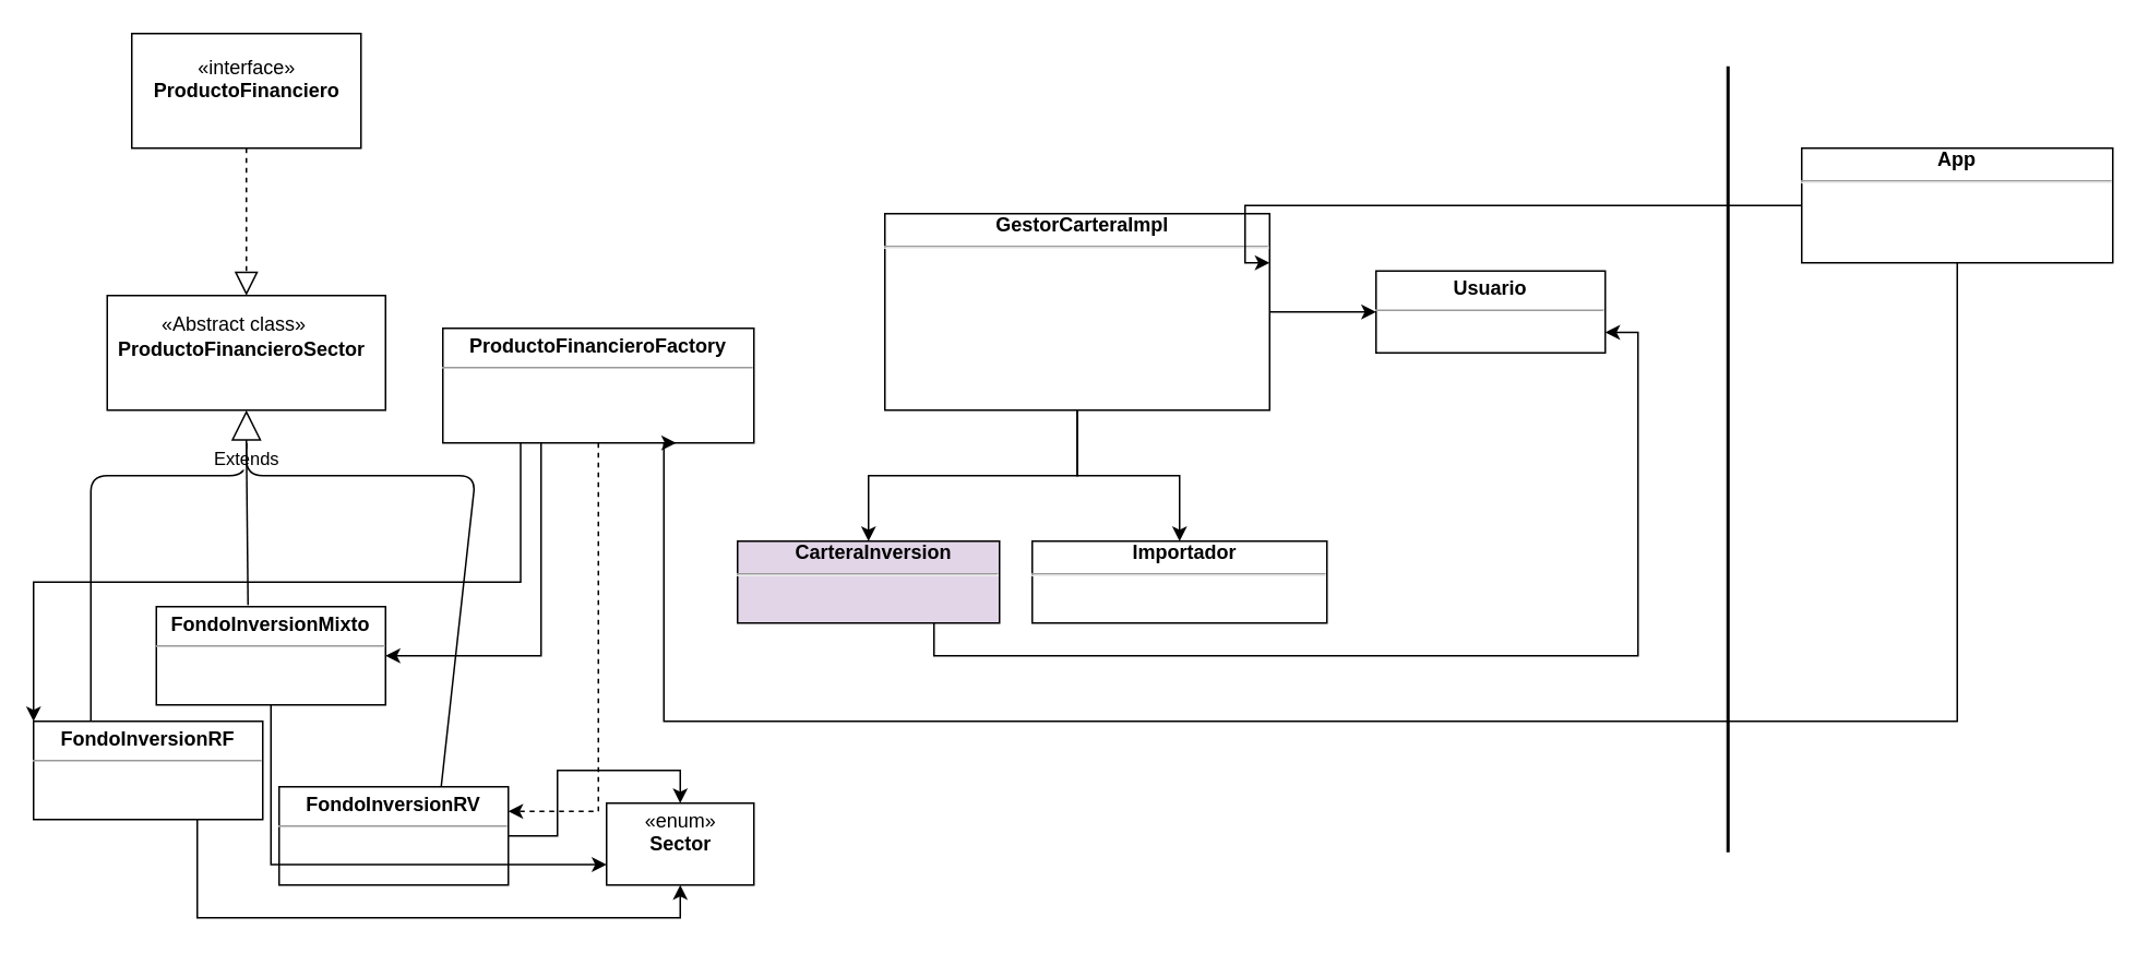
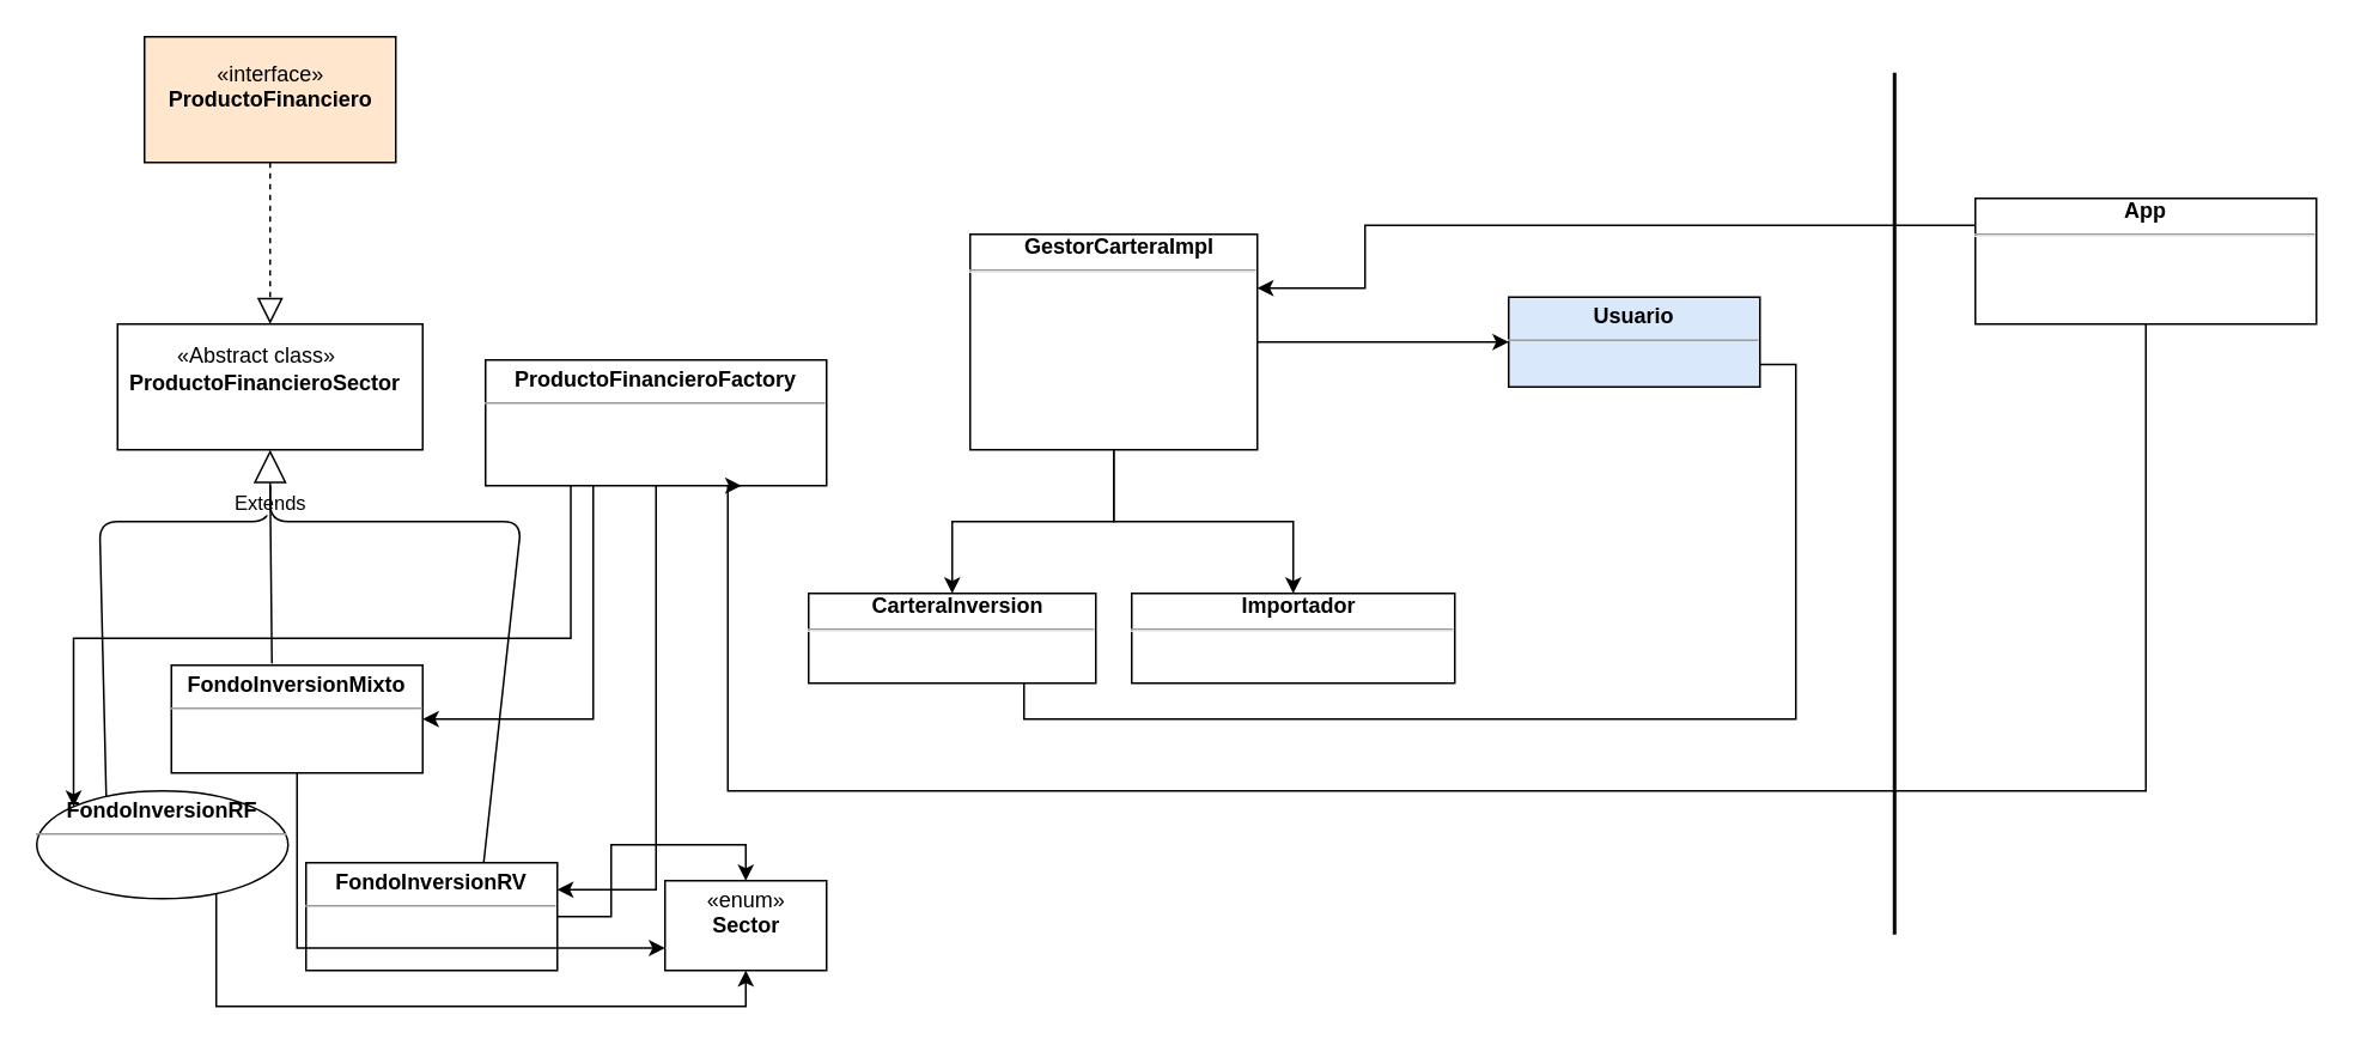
  <mxCell id="0" />
  <mxCell id="1" parent="0" />
- <mxCell id="2" value="«interface»&lt;br&gt;&lt;div&gt;&lt;b&gt;ProductoFinanciero&lt;/b&gt;&lt;/div&gt;&lt;div&gt;&lt;b&gt;&lt;br&gt;&lt;/b&gt;&lt;/div&gt;" style="html=1;" vertex="1" parent="1"><mxGeometry x="80" y="20" width="140" height="70" as="geometry" /></mxCell>
+ <mxCell id="2" value="«interface»&lt;br&gt;&lt;div&gt;&lt;b&gt;ProductoFinanciero&lt;/b&gt;&lt;/div&gt;&lt;div&gt;&lt;b&gt;&lt;br&gt;&lt;/b&gt;&lt;/div&gt;" style="html=1;fillColor=#ffe6cc;" vertex="1" parent="1"><mxGeometry x="80" y="20" width="140" height="70" as="geometry" /></mxCell>
  <mxCell id="3" value="" style="verticalAlign=top;align=left;overflow=fill;fontSize=12;fontFamily=Helvetica;html=1;" vertex="1" parent="1"><mxGeometry x="65" y="180" width="170" height="70" as="geometry" /></mxCell>
  <mxCell id="4" value="&amp;nbsp; &lt;br&gt;&lt;div&gt;&amp;nbsp;&amp;nbsp;&amp;nbsp;&amp;nbsp;&amp;nbsp;&amp;nbsp;&amp;nbsp; «Abstract class»&lt;/div&gt;&lt;div&gt;&lt;b&gt;ProductoFinanciero&lt;/b&gt;&lt;b&gt;Sector&lt;/b&gt;&lt;/div&gt;" style="text;html=1;" vertex="1" parent="1"><mxGeometry x="70" y="170" width="250" height="50" as="geometry" /></mxCell>
  <mxCell id="5" style="edgeStyle=orthogonalEdgeStyle;rounded=0;orthogonalLoop=1;jettySize=auto;html=1;entryX=0.5;entryY=1;entryDx=0;entryDy=0;" edge="1" parent="1" source="6" target="19"><mxGeometry relative="1" as="geometry"><Array as="points"><mxPoint x="120" y="560" /><mxPoint x="415" y="560" /></Array></mxGeometry></mxCell>
- <mxCell id="6" value="&lt;p style=&quot;margin: 0px ; margin-top: 4px ; text-align: center&quot;&gt;&lt;b&gt;FondoInversionRF&lt;/b&gt;&lt;/p&gt;&lt;hr size=&quot;1&quot;&gt;&lt;div style=&quot;height: 2px&quot;&gt;&lt;/div&gt;" style="verticalAlign=top;align=left;overflow=fill;fontSize=12;fontFamily=Helvetica;html=1;" vertex="1" parent="1"><mxGeometry x="20" y="440" width="140" height="60" as="geometry" /></mxCell>
+ <mxCell id="6" value="&lt;p style=&quot;margin: 0px ; margin-top: 4px ; text-align: center&quot;&gt;&lt;b&gt;FondoInversionRF&lt;/b&gt;&lt;/p&gt;&lt;hr size=&quot;1&quot;&gt;&lt;div style=&quot;height: 2px&quot;&gt;&lt;/div&gt;" style="ellipse;verticalAlign=top;align=left;overflow=fill;fontSize=12;fontFamily=Helvetica;html=1;" vertex="1" parent="1"><mxGeometry x="20" y="440" width="140" height="60" as="geometry" /></mxCell>
  <mxCell id="7" style="edgeStyle=orthogonalEdgeStyle;rounded=0;orthogonalLoop=1;jettySize=auto;html=1;exitX=1;exitY=0.5;exitDx=0;exitDy=0;entryX=0.5;entryY=0;entryDx=0;entryDy=0;" edge="1" parent="1" source="8" target="19"><mxGeometry relative="1" as="geometry" /></mxCell>
  <mxCell id="8" value="&lt;p style=&quot;margin: 0px ; margin-top: 4px ; text-align: center&quot;&gt;&lt;b&gt;FondoInversionRV&lt;/b&gt;&lt;/p&gt;&lt;hr size=&quot;1&quot;&gt;&lt;div style=&quot;height: 2px&quot;&gt;&lt;/div&gt;" style="verticalAlign=top;align=left;overflow=fill;fontSize=12;fontFamily=Helvetica;html=1;" vertex="1" parent="1"><mxGeometry x="170" y="480" width="140" height="60" as="geometry" /></mxCell>
  <mxCell id="9" style="edgeStyle=orthogonalEdgeStyle;rounded=0;orthogonalLoop=1;jettySize=auto;html=1;exitX=0.5;exitY=1;exitDx=0;exitDy=0;entryX=0;entryY=0.75;entryDx=0;entryDy=0;" edge="1" parent="1" source="10" target="19"><mxGeometry relative="1" as="geometry" /></mxCell>
  <mxCell id="10" value="&lt;p style=&quot;margin: 0px ; margin-top: 4px ; text-align: center&quot;&gt;&lt;b&gt;FondoInversionMixto&lt;/b&gt;&lt;/p&gt;&lt;hr size=&quot;1&quot;&gt;&lt;div style=&quot;height: 2px&quot;&gt;&lt;/div&gt;" style="verticalAlign=top;align=left;overflow=fill;fontSize=12;fontFamily=Helvetica;html=1;" vertex="1" parent="1"><mxGeometry x="95" y="370" width="140" height="60" as="geometry" /></mxCell>
  <mxCell id="11" value="" style="endArrow=block;dashed=1;endFill=0;endSize=12;html=1;exitX=0.5;exitY=1;exitDx=0;exitDy=0;entryX=0.5;entryY=0;entryDx=0;entryDy=0;" edge="1" parent="1" source="2" target="3"><mxGeometry width="160" relative="1" as="geometry"><mxPoint x="340" y="190" as="sourcePoint" /><mxPoint x="153" y="180" as="targetPoint" /></mxGeometry></mxCell>
  <mxCell id="12" value="Extends" style="endArrow=block;endSize=16;endFill=0;html=1;exitX=0.25;exitY=0;exitDx=0;exitDy=0;entryX=0.5;entryY=1;entryDx=0;entryDy=0;" edge="1" parent="1" source="6" target="3"><mxGeometry x="0.789" width="160" relative="1" as="geometry"><mxPoint x="70" y="310" as="sourcePoint" /><mxPoint x="130" y="270" as="targetPoint" /><Array as="points"><mxPoint x="55" y="290" /><mxPoint x="150" y="290" /></Array><mxPoint as="offset" /></mxGeometry></mxCell>
  <mxCell id="13" value="" style="endArrow=none;html=1;exitX=0.4;exitY=-0.017;exitDx=0;exitDy=0;exitPerimeter=0;" edge="1" parent="1" source="10"><mxGeometry width="50" height="50" relative="1" as="geometry"><mxPoint x="400" y="290" as="sourcePoint" /><mxPoint x="150" y="270" as="targetPoint" /></mxGeometry></mxCell>
  <mxCell id="14" value="" style="endArrow=none;html=1;exitX=0.707;exitY=0;exitDx=0;exitDy=0;exitPerimeter=0;" edge="1" parent="1" source="8"><mxGeometry width="50" height="50" relative="1" as="geometry"><mxPoint x="270" y="340" as="sourcePoint" /><mxPoint x="150" y="270" as="targetPoint" /><Array as="points"><mxPoint x="290" y="290" /><mxPoint x="150" y="290" /></Array></mxGeometry></mxCell>
  <mxCell id="15" style="edgeStyle=orthogonalEdgeStyle;rounded=0;orthogonalLoop=1;jettySize=auto;html=1;entryX=1;entryY=0.5;entryDx=0;entryDy=0;" edge="1" parent="1" source="18" target="10"><mxGeometry relative="1" as="geometry"><Array as="points"><mxPoint x="330" y="315" /><mxPoint x="330" y="390" /></Array></mxGeometry></mxCell>
- <mxCell id="16" style="edgeStyle=orthogonalEdgeStyle;rounded=0;orthogonalLoop=1;jettySize=auto;html=1;exitX=0.5;exitY=1;exitDx=0;exitDy=0;entryX=1;entryY=0.25;entryDx=0;entryDy=0;dashed=1;" edge="1" parent="1" source="18" target="8"><mxGeometry relative="1" as="geometry" /></mxCell>
+ <mxCell id="16" style="edgeStyle=orthogonalEdgeStyle;rounded=0;orthogonalLoop=1;jettySize=auto;html=1;exitX=0.5;exitY=1;exitDx=0;exitDy=0;entryX=1;entryY=0.25;entryDx=0;entryDy=0;" edge="1" parent="1" source="18" target="8"><mxGeometry relative="1" as="geometry" /></mxCell>
  <mxCell id="17" style="edgeStyle=orthogonalEdgeStyle;rounded=0;orthogonalLoop=1;jettySize=auto;html=1;exitX=0.25;exitY=1;exitDx=0;exitDy=0;entryX=0;entryY=0;entryDx=0;entryDy=0;" edge="1" parent="1" source="18" target="6"><mxGeometry relative="1" as="geometry" /></mxCell>
  <mxCell id="18" value="&lt;p style=&quot;margin: 0px ; margin-top: 4px ; text-align: center&quot;&gt;&lt;b&gt;ProductoFinancieroFactory&lt;/b&gt;&lt;/p&gt;&lt;hr size=&quot;1&quot;&gt;&lt;div style=&quot;height: 2px&quot;&gt;&lt;/div&gt;" style="verticalAlign=top;align=left;overflow=fill;fontSize=12;fontFamily=Helvetica;html=1;" vertex="1" parent="1"><mxGeometry x="270" y="200" width="190" height="70" as="geometry" /></mxCell>
  <mxCell id="19" value="«enum»&lt;br&gt;&lt;div&gt;&lt;b&gt;Sector&lt;/b&gt;&lt;/div&gt;&lt;div&gt;&lt;b&gt;&lt;br&gt;&lt;/b&gt;&lt;/div&gt;" style="html=1;" vertex="1" parent="1"><mxGeometry x="370" y="490" width="90" height="50" as="geometry" /></mxCell>
- <mxCell id="20" value="&lt;p style=&quot;margin: 0px ; margin-top: 4px ; text-align: center&quot;&gt;&lt;b&gt;Usuario&lt;br&gt;&lt;/b&gt;&lt;/p&gt;&lt;hr size=&quot;1&quot;&gt;" style="verticalAlign=top;align=left;overflow=fill;fontSize=12;fontFamily=Helvetica;html=1;" vertex="1" parent="1"><mxGeometry x="840" y="165" width="140" height="50" as="geometry" /></mxCell>
+ <mxCell id="20" value="&lt;p style=&quot;margin: 0px ; margin-top: 4px ; text-align: center&quot;&gt;&lt;b&gt;Usuario&lt;br&gt;&lt;/b&gt;&lt;/p&gt;&lt;hr size=&quot;1&quot;&gt;" style="verticalAlign=top;align=left;overflow=fill;fontSize=12;fontFamily=Helvetica;html=1;fillColor=#dae8fc;" vertex="1" parent="1"><mxGeometry x="840" y="165" width="140" height="50" as="geometry" /></mxCell>
  <mxCell id="21" value="" style="edgeStyle=orthogonalEdgeStyle;rounded=0;orthogonalLoop=1;jettySize=auto;html=1;" edge="1" parent="1" source="24" target="27"><mxGeometry relative="1" as="geometry" /></mxCell>
  <mxCell id="22" style="edgeStyle=orthogonalEdgeStyle;rounded=0;orthogonalLoop=1;jettySize=auto;html=1;exitX=1;exitY=0.5;exitDx=0;exitDy=0;entryX=0;entryY=0.5;entryDx=0;entryDy=0;" edge="1" parent="1" source="24" target="20"><mxGeometry relative="1" as="geometry" /></mxCell>
  <mxCell id="23" value="" style="edgeStyle=orthogonalEdgeStyle;rounded=0;orthogonalLoop=1;jettySize=auto;html=1;" edge="1" parent="1" source="24" target="25"><mxGeometry relative="1" as="geometry" /></mxCell>
- <mxCell id="24" value="&lt;div align=&quot;center&quot;&gt;&amp;nbsp; &lt;b&gt;GestorCarteraImpl&lt;/b&gt;&lt;/div&gt;&lt;hr&gt;" style="verticalAlign=top;align=left;overflow=fill;fontSize=12;fontFamily=Helvetica;html=1;" vertex="1" parent="1"><mxGeometry x="540" y="130" width="235" height="120" as="geometry" /></mxCell>
+ <mxCell id="24" value="&lt;div align=&quot;center&quot;&gt;&amp;nbsp; &lt;b&gt;GestorCarteraImpl&lt;/b&gt;&lt;/div&gt;&lt;hr&gt;" style="verticalAlign=top;align=left;overflow=fill;fontSize=12;fontFamily=Helvetica;html=1;" vertex="1" parent="1"><mxGeometry x="540" y="130" width="160" height="120" as="geometry" /></mxCell>
  <mxCell id="25" value="&lt;div align=&quot;center&quot;&gt;&amp;nbsp; &lt;b&gt;Importador&lt;/b&gt;&lt;/div&gt;&lt;hr&gt;" style="verticalAlign=top;align=left;overflow=fill;fontSize=12;fontFamily=Helvetica;html=1;" vertex="1" parent="1"><mxGeometry x="630" y="330" width="180" height="50" as="geometry" /></mxCell>
- <mxCell id="26" style="edgeStyle=orthogonalEdgeStyle;rounded=0;orthogonalLoop=1;jettySize=auto;html=1;exitX=0.75;exitY=1;exitDx=0;exitDy=0;entryX=1;entryY=0.75;entryDx=0;entryDy=0;" edge="1" parent="1" source="27" target="20"><mxGeometry relative="1" as="geometry" /></mxCell>
- <mxCell id="27" value="&lt;div align=&quot;center&quot;&gt;&amp;nbsp; &lt;b&gt;CarteraInversion&lt;/b&gt;&lt;/div&gt;&lt;hr&gt;" style="verticalAlign=top;align=left;overflow=fill;fontSize=12;fontFamily=Helvetica;html=1;fillColor=#e1d5e7;" vertex="1" parent="1"><mxGeometry x="450" y="330" width="160" height="50" as="geometry" /></mxCell>
+ <mxCell id="26" style="edgeStyle=orthogonalEdgeStyle;rounded=0;orthogonalLoop=1;jettySize=auto;html=1;exitX=0.75;exitY=1;exitDx=0;exitDy=0;entryX=1;entryY=0.75;entryDx=0;entryDy=0;endArrow=none;" edge="1" parent="1" source="27" target="20"><mxGeometry relative="1" as="geometry" /></mxCell>
+ <mxCell id="27" value="&lt;div align=&quot;center&quot;&gt;&amp;nbsp; &lt;b&gt;CarteraInversion&lt;/b&gt;&lt;/div&gt;&lt;hr&gt;" style="verticalAlign=top;align=left;overflow=fill;fontSize=12;fontFamily=Helvetica;html=1;" vertex="1" parent="1"><mxGeometry x="450" y="330" width="160" height="50" as="geometry" /></mxCell>
  <mxCell id="28" style="edgeStyle=orthogonalEdgeStyle;rounded=0;orthogonalLoop=1;jettySize=auto;html=1;exitX=0;exitY=0.5;exitDx=0;exitDy=0;entryX=1;entryY=0.25;entryDx=0;entryDy=0;" edge="1" parent="1" source="30" target="24"><mxGeometry relative="1" as="geometry"><Array as="points"><mxPoint x="760" y="125" /><mxPoint x="760" y="160" /></Array></mxGeometry></mxCell>
  <mxCell id="29" style="edgeStyle=orthogonalEdgeStyle;rounded=0;orthogonalLoop=1;jettySize=auto;html=1;exitX=0.5;exitY=1;exitDx=0;exitDy=0;entryX=0.75;entryY=1;entryDx=0;entryDy=0;" edge="1" parent="1" source="30" target="18"><mxGeometry relative="1" as="geometry"><mxPoint x="1195" y="493" as="targetPoint" /><Array as="points"><mxPoint x="1195" y="440" /><mxPoint x="405" y="440" /></Array></mxGeometry></mxCell>
- <mxCell id="30" value="&lt;div align=&quot;center&quot;&gt;&lt;b&gt;App&lt;/b&gt;&lt;/div&gt;&lt;div align=&quot;center&quot;&gt;&lt;hr&gt;&lt;b&gt;&lt;br&gt;&lt;/b&gt;&lt;/div&gt;" style="verticalAlign=top;align=center;overflow=fill;fontSize=12;fontFamily=Helvetica;html=1;" vertex="1" parent="1"><mxGeometry x="1100" y="90" width="190" height="70" as="geometry" /></mxCell>
+ <mxCell id="30" value="&lt;div align=&quot;center&quot;&gt;&lt;b&gt;App&lt;/b&gt;&lt;/div&gt;&lt;div align=&quot;center&quot;&gt;&lt;hr&gt;&lt;b&gt;&lt;br&gt;&lt;/b&gt;&lt;/div&gt;" style="verticalAlign=top;align=center;overflow=fill;fontSize=12;fontFamily=Helvetica;html=1;" vertex="1" parent="1"><mxGeometry x="1100" y="110" width="190" height="70" as="geometry" /></mxCell>
  <mxCell id="31" value="" style="line;strokeWidth=2;direction=south;html=1;" vertex="1" parent="1"><mxGeometry x="1050" y="40" width="10" height="480" as="geometry" /></mxCell>
